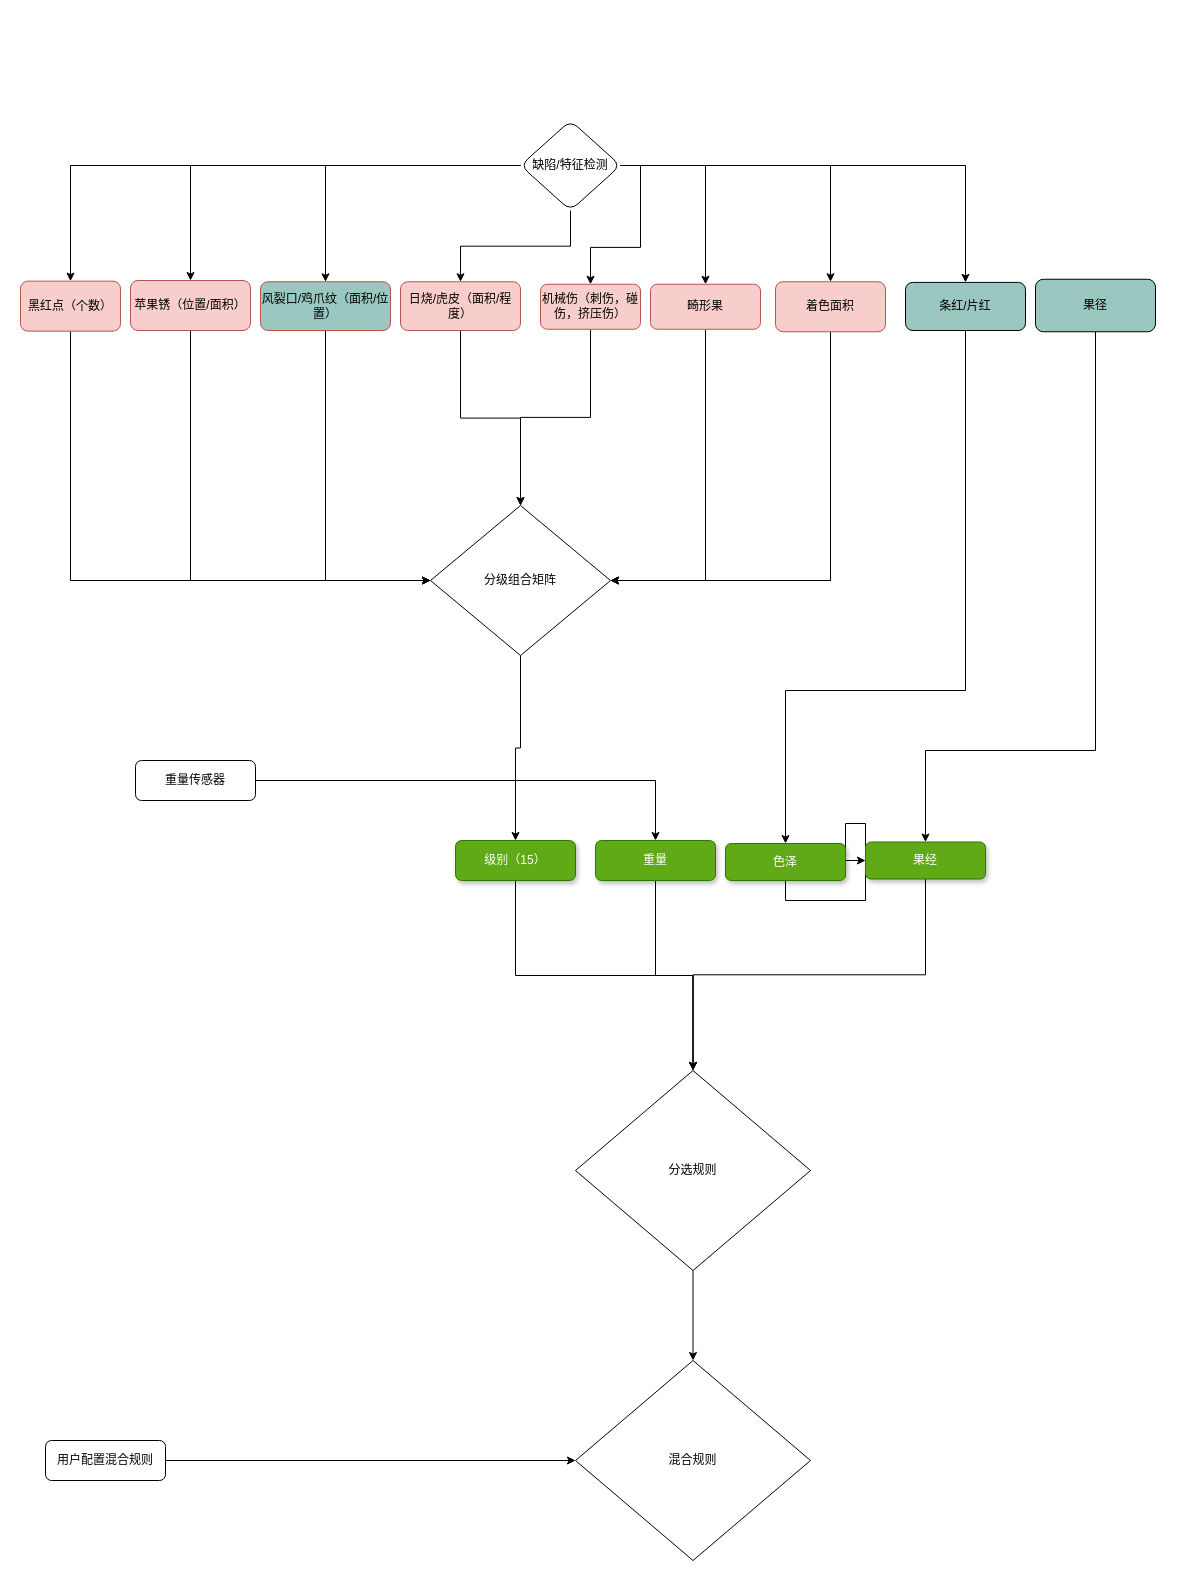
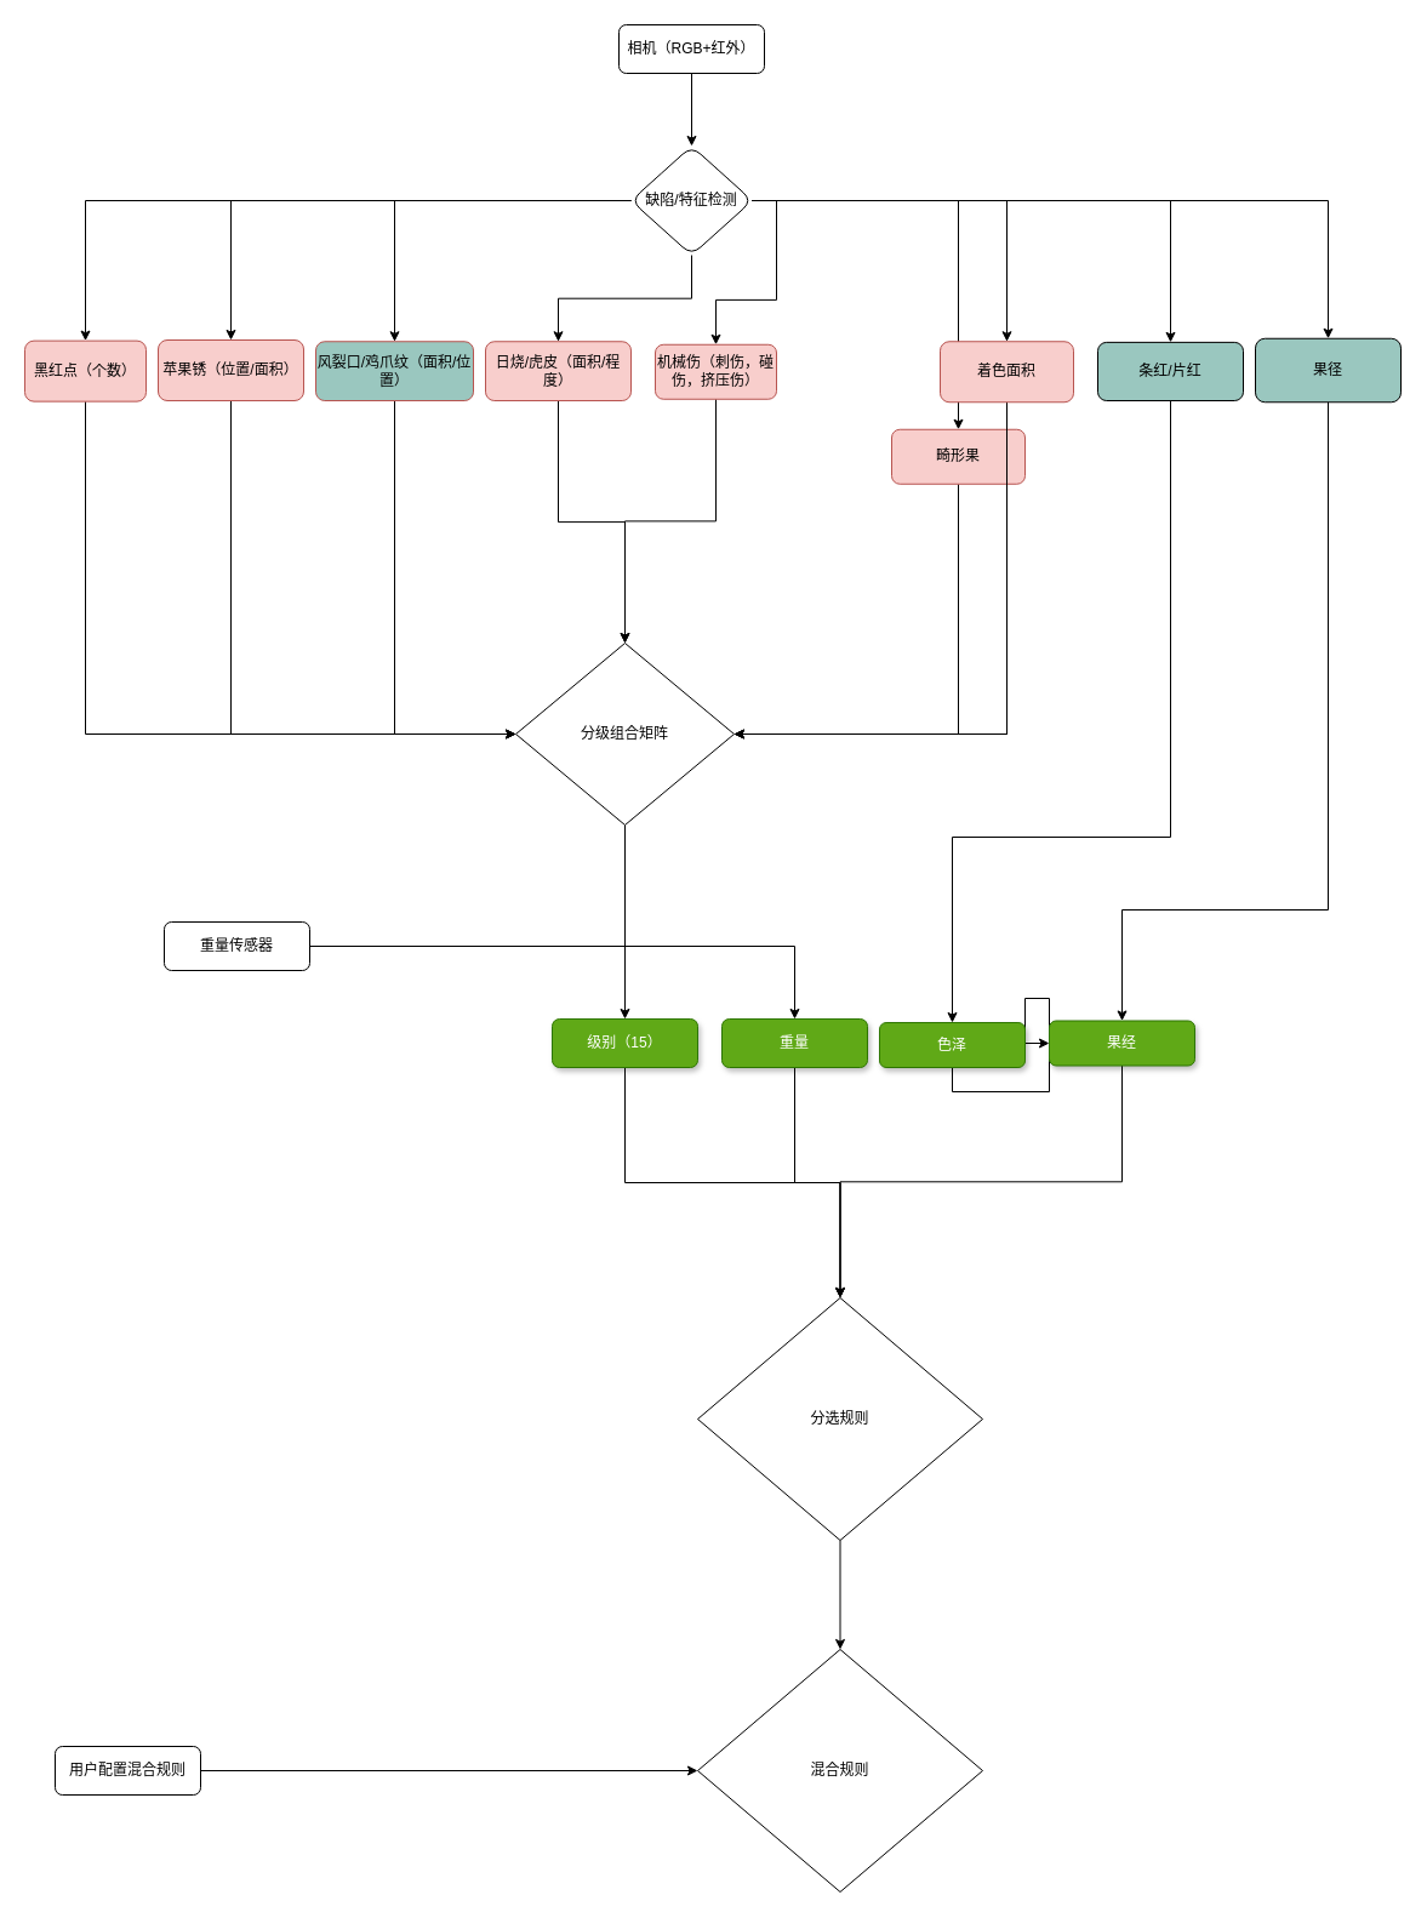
  <mxCell id="0" />
  <mxCell id="1" parent="0" />
+ <mxCell id="2" value="" style="edgeStyle=orthogonalEdgeStyle;rounded=0;orthogonalLoop=1;jettySize=auto;html=1;" edge="1" parent="1" source="3" target="13"><mxGeometry relative="1" as="geometry" /></mxCell>
+ <mxCell id="3" value="相机（RGB+红外）" style="rounded=1;whiteSpace=wrap;html=1;fontSize=12;glass=0;strokeWidth=1;shadow=0;" parent="1" vertex="1"><mxGeometry x="510" y="20" width="120" height="40" as="geometry" /></mxCell>
  <mxCell id="4" value="" style="edgeStyle=orthogonalEdgeStyle;rounded=0;orthogonalLoop=1;jettySize=auto;html=1;" edge="1" parent="1" source="13" target="15"><mxGeometry relative="1" as="geometry" /></mxCell>
  <mxCell id="5" value="" style="edgeStyle=orthogonalEdgeStyle;rounded=0;orthogonalLoop=1;jettySize=auto;html=1;exitX=0;exitY=0.5;exitDx=0;exitDy=0;" edge="1" parent="1" source="13" target="17"><mxGeometry relative="1" as="geometry" /></mxCell>
  <mxCell id="6" style="edgeStyle=orthogonalEdgeStyle;rounded=0;orthogonalLoop=1;jettySize=auto;html=1;exitX=1;exitY=0.5;exitDx=0;exitDy=0;" edge="1" parent="1" source="13" target="23"><mxGeometry relative="1" as="geometry"><mxPoint x="740" y="320" as="targetPoint" /></mxGeometry></mxCell>
  <mxCell id="7" style="edgeStyle=orthogonalEdgeStyle;rounded=0;orthogonalLoop=1;jettySize=auto;html=1;exitX=1;exitY=0.5;exitDx=0;exitDy=0;entryX=0.5;entryY=0;entryDx=0;entryDy=0;" edge="1" parent="1" source="13" target="25"><mxGeometry relative="1" as="geometry"><mxPoint x="810" y="350" as="targetPoint" /></mxGeometry></mxCell>
  <mxCell id="8" style="edgeStyle=orthogonalEdgeStyle;rounded=0;orthogonalLoop=1;jettySize=auto;html=1;entryX=0.5;entryY=0;entryDx=0;entryDy=0;" edge="1" parent="1" source="13" target="28"><mxGeometry relative="1" as="geometry"><mxPoint x="650" y="350" as="targetPoint" /></mxGeometry></mxCell>
  <mxCell id="9" style="edgeStyle=orthogonalEdgeStyle;rounded=0;orthogonalLoop=1;jettySize=auto;html=1;exitX=1;exitY=0.5;exitDx=0;exitDy=0;" edge="1" parent="1" source="13" target="34"><mxGeometry relative="1" as="geometry" /></mxCell>
+ <mxCell id="10" style="edgeStyle=orthogonalEdgeStyle;rounded=0;orthogonalLoop=1;jettySize=auto;html=1;" edge="1" parent="1" source="13" target="31"><mxGeometry relative="1" as="geometry" /></mxCell>
  <mxCell id="11" style="edgeStyle=orthogonalEdgeStyle;rounded=0;orthogonalLoop=1;jettySize=auto;html=1;exitX=0.5;exitY=1;exitDx=0;exitDy=0;" edge="1" parent="1" source="13" target="21"><mxGeometry relative="1" as="geometry" /></mxCell>
  <mxCell id="12" style="edgeStyle=orthogonalEdgeStyle;rounded=0;orthogonalLoop=1;jettySize=auto;html=1;exitX=0;exitY=0.5;exitDx=0;exitDy=0;" edge="1" parent="1" source="13" target="19"><mxGeometry relative="1" as="geometry" /></mxCell>
  <mxCell id="13" value="缺陷/特征检测" style="rhombus;whiteSpace=wrap;html=1;rounded=1;shadow=0;strokeWidth=1;glass=0;" vertex="1" parent="1"><mxGeometry x="520" y="120" width="100" height="90" as="geometry" /></mxCell>
  <mxCell id="14" style="edgeStyle=orthogonalEdgeStyle;rounded=0;orthogonalLoop=1;jettySize=auto;html=1;entryX=0;entryY=0.5;entryDx=0;entryDy=0;exitX=0.5;exitY=1;exitDx=0;exitDy=0;" edge="1" parent="1" source="15" target="33"><mxGeometry relative="1" as="geometry" /></mxCell>
  <mxCell id="15" value="黑红点（个数）" style="whiteSpace=wrap;html=1;rounded=1;shadow=0;strokeWidth=1;glass=0;fillColor=#f8cecc;strokeColor=#b85450;" vertex="1" parent="1"><mxGeometry x="20" y="280.63" width="100" height="50" as="geometry" /></mxCell>
  <mxCell id="16" style="edgeStyle=orthogonalEdgeStyle;rounded=0;orthogonalLoop=1;jettySize=auto;html=1;entryX=0;entryY=0.5;entryDx=0;entryDy=0;exitX=0.5;exitY=1;exitDx=0;exitDy=0;" edge="1" parent="1" source="17" target="33"><mxGeometry relative="1" as="geometry" /></mxCell>
  <mxCell id="17" value="苹果锈（位置/面积）" style="whiteSpace=wrap;html=1;rounded=1;shadow=0;strokeWidth=1;glass=0;fillColor=#f8cecc;strokeColor=#b85450;" vertex="1" parent="1"><mxGeometry x="130" y="280" width="120" height="50" as="geometry" /></mxCell>
  <mxCell id="18" style="edgeStyle=orthogonalEdgeStyle;rounded=0;orthogonalLoop=1;jettySize=auto;html=1;exitX=0.5;exitY=1;exitDx=0;exitDy=0;entryX=0;entryY=0.5;entryDx=0;entryDy=0;" edge="1" parent="1" source="19" target="33"><mxGeometry relative="1" as="geometry" /></mxCell>
  <mxCell id="19" value="风裂口/鸡爪纹（面积/位置）" style="whiteSpace=wrap;html=1;rounded=1;shadow=0;strokeWidth=1;glass=0;fillColor=#9ac7bf;strokeColor=#b85450;" vertex="1" parent="1"><mxGeometry x="260" y="281.25" width="130" height="48.75" as="geometry" /></mxCell>
  <mxCell id="20" style="edgeStyle=orthogonalEdgeStyle;rounded=0;orthogonalLoop=1;jettySize=auto;html=1;exitX=0.5;exitY=1;exitDx=0;exitDy=0;" edge="1" parent="1" source="21" target="33"><mxGeometry relative="1" as="geometry" /></mxCell>
  <mxCell id="21" value="日烧/虎皮（面积/程度）" style="whiteSpace=wrap;html=1;rounded=1;shadow=0;strokeWidth=1;glass=0;fillColor=#f8cecc;strokeColor=#b85450;" vertex="1" parent="1"><mxGeometry x="400" y="281.25" width="120" height="48.75" as="geometry" /></mxCell>
  <mxCell id="22" style="edgeStyle=orthogonalEdgeStyle;rounded=0;orthogonalLoop=1;jettySize=auto;html=1;exitX=0.5;exitY=1;exitDx=0;exitDy=0;entryX=0.5;entryY=0;entryDx=0;entryDy=0;" edge="1" parent="1" source="23" target="33"><mxGeometry relative="1" as="geometry"><mxPoint x="505" y="500" as="targetPoint" /></mxGeometry></mxCell>
  <mxCell id="23" value="机械伤（刺伤，碰伤，挤压伤）" style="whiteSpace=wrap;html=1;rounded=1;shadow=0;strokeWidth=1;glass=0;fillColor=#f8cecc;strokeColor=#b85450;" vertex="1" parent="1"><mxGeometry x="540" y="283.75" width="100" height="45" as="geometry" /></mxCell>
  <mxCell id="24" style="edgeStyle=orthogonalEdgeStyle;rounded=0;orthogonalLoop=1;jettySize=auto;html=1;entryX=1;entryY=0.5;entryDx=0;entryDy=0;exitX=0.5;exitY=1;exitDx=0;exitDy=0;" edge="1" parent="1" source="25" target="33"><mxGeometry relative="1" as="geometry" /></mxCell>
- <mxCell id="25" value="畸形果" style="whiteSpace=wrap;html=1;rounded=1;shadow=0;strokeWidth=1;glass=0;fillColor=#f8cecc;strokeColor=#b85450;" vertex="1" parent="1"><mxGeometry x="650" y="283.75" width="110" height="45" as="geometry" /></mxCell>
+ <mxCell id="25" value="畸形果" style="whiteSpace=wrap;html=1;rounded=1;shadow=0;strokeWidth=1;glass=0;fillColor=#f8cecc;strokeColor=#b85450;" vertex="1" parent="1"><mxGeometry x="735" y="353.75" width="110" height="45" as="geometry" /></mxCell>
  <mxCell id="26" style="edgeStyle=orthogonalEdgeStyle;rounded=0;orthogonalLoop=1;jettySize=auto;html=1;exitX=0.5;exitY=1;exitDx=0;exitDy=0;entryX=1;entryY=0.5;entryDx=0;entryDy=0;" edge="1" parent="1" source="34" target="33"><mxGeometry relative="1" as="geometry" /></mxCell>
  <mxCell id="27" style="edgeStyle=orthogonalEdgeStyle;rounded=0;orthogonalLoop=1;jettySize=auto;html=1;exitX=0.5;exitY=1;exitDx=0;exitDy=0;" edge="1" parent="1" source="28" target="42"><mxGeometry relative="1" as="geometry"><Array as="points"><mxPoint x="965" y="690" /><mxPoint x="785" y="690" /></Array></mxGeometry></mxCell>
  <mxCell id="28" value="条红/片红" style="whiteSpace=wrap;html=1;rounded=1;shadow=0;strokeWidth=1;glass=0;fillColor=#9AC7BF;" vertex="1" parent="1"><mxGeometry x="905" y="281.88" width="120" height="48.12" as="geometry" /></mxCell>
  <mxCell id="29" style="edgeStyle=orthogonalEdgeStyle;rounded=0;orthogonalLoop=1;jettySize=auto;html=1;exitX=0.5;exitY=1;exitDx=0;exitDy=0;entryX=1;entryY=0.5;entryDx=0;entryDy=0;" edge="1" parent="1" source="34" target="33"><mxGeometry relative="1" as="geometry" /></mxCell>
  <mxCell id="30" style="edgeStyle=orthogonalEdgeStyle;rounded=0;orthogonalLoop=1;jettySize=auto;html=1;exitX=0.5;exitY=1;exitDx=0;exitDy=0;" edge="1" parent="1" source="31" target="46"><mxGeometry relative="1" as="geometry"><Array as="points"><mxPoint x="1095" y="750" /><mxPoint x="925" y="750" /></Array></mxGeometry></mxCell>
  <mxCell id="31" value="果径" style="whiteSpace=wrap;html=1;rounded=1;shadow=0;strokeWidth=1;glass=0;fillColor=#9AC7BF;" vertex="1" parent="1"><mxGeometry x="1035" y="278.75" width="120" height="52.5" as="geometry" /></mxCell>
  <mxCell id="32" value="" style="edgeStyle=orthogonalEdgeStyle;rounded=0;orthogonalLoop=1;jettySize=auto;html=1;" edge="1" parent="1" source="33" target="40"><mxGeometry relative="1" as="geometry" /></mxCell>
- <mxCell id="33" value="分级组合矩阵" style="rhombus;whiteSpace=wrap;html=1;" vertex="1" parent="1"><mxGeometry x="430" y="505" width="180" height="150" as="geometry" /></mxCell>
+ <mxCell id="33" value="分级组合矩阵" style="rhombus;whiteSpace=wrap;html=1;" vertex="1" parent="1"><mxGeometry x="425" y="530" width="180" height="150" as="geometry" /></mxCell>
  <mxCell id="34" value="着色面积" style="whiteSpace=wrap;html=1;rounded=1;shadow=0;strokeWidth=1;glass=0;fillColor=#f8cecc;strokeColor=#b85450;" vertex="1" parent="1"><mxGeometry x="775" y="281.25" width="110" height="50" as="geometry" /></mxCell>
  <mxCell id="35" style="edgeStyle=orthogonalEdgeStyle;rounded=0;orthogonalLoop=1;jettySize=auto;html=1;entryX=0.5;entryY=0;entryDx=0;entryDy=0;" edge="1" parent="1" source="36" target="38"><mxGeometry relative="1" as="geometry"><mxPoint x="455" y="710" as="targetPoint" /></mxGeometry></mxCell>
  <mxCell id="36" value="重量传感器" style="rounded=1;whiteSpace=wrap;html=1;fontSize=12;glass=0;strokeWidth=1;shadow=0;" vertex="1" parent="1"><mxGeometry x="135" y="760" width="120" height="40" as="geometry" /></mxCell>
  <mxCell id="37" style="edgeStyle=orthogonalEdgeStyle;rounded=0;orthogonalLoop=1;jettySize=auto;html=1;exitX=0.5;exitY=1;exitDx=0;exitDy=0;entryX=0.5;entryY=0;entryDx=0;entryDy=0;" edge="1" parent="1" source="38" target="44"><mxGeometry relative="1" as="geometry"><mxPoint x="675" y="1040" as="targetPoint" /></mxGeometry></mxCell>
  <mxCell id="38" value="重量" style="rounded=1;whiteSpace=wrap;html=1;fontSize=12;glass=0;strokeWidth=1;shadow=1;sketch=0;fillColor=#60a917;strokeColor=#2D7600;fontColor=#ffffff;" vertex="1" parent="1"><mxGeometry x="595" y="840" width="120" height="40" as="geometry" /></mxCell>
  <mxCell id="39" style="edgeStyle=orthogonalEdgeStyle;rounded=0;orthogonalLoop=1;jettySize=auto;html=1;exitX=0.5;exitY=1;exitDx=0;exitDy=0;" edge="1" parent="1" source="40" target="44"><mxGeometry relative="1" as="geometry" /></mxCell>
  <mxCell id="40" value="级别（15）" style="whiteSpace=wrap;html=1;rounded=1;glass=0;shadow=1;sketch=0;fillColor=#60a917;strokeColor=#2D7600;fontColor=#ffffff;" vertex="1" parent="1"><mxGeometry x="455" y="840" width="120" height="40" as="geometry" /></mxCell>
  <mxCell id="41" style="edgeStyle=orthogonalEdgeStyle;rounded=0;orthogonalLoop=1;jettySize=auto;html=1;exitX=0.5;exitY=1;exitDx=0;exitDy=0;" edge="1" parent="1" source="42" target="46"><mxGeometry relative="1" as="geometry" /></mxCell>
  <mxCell id="42" value="色泽" style="whiteSpace=wrap;html=1;rounded=1;shadow=1;strokeWidth=1;glass=0;sketch=0;fillColor=#60a917;strokeColor=#2D7600;fontColor=#ffffff;" vertex="1" parent="1"><mxGeometry x="725" y="843" width="120" height="37" as="geometry" /></mxCell>
  <mxCell id="43" style="edgeStyle=orthogonalEdgeStyle;rounded=0;orthogonalLoop=1;jettySize=auto;html=1;" edge="1" parent="1" source="44" target="49"><mxGeometry relative="1" as="geometry" /></mxCell>
  <mxCell id="44" value="分选规则" style="rhombus;whiteSpace=wrap;html=1;" vertex="1" parent="1"><mxGeometry x="575" y="1070" width="235" height="200" as="geometry" /></mxCell>
  <mxCell id="45" style="edgeStyle=orthogonalEdgeStyle;rounded=0;orthogonalLoop=1;jettySize=auto;html=1;exitX=0.5;exitY=1;exitDx=0;exitDy=0;entryX=0.5;entryY=0;entryDx=0;entryDy=0;" edge="1" parent="1" source="46" target="44"><mxGeometry relative="1" as="geometry" /></mxCell>
  <mxCell id="46" value="果经" style="whiteSpace=wrap;html=1;rounded=1;shadow=1;strokeWidth=1;glass=0;sketch=0;fillColor=#60a917;strokeColor=#2D7600;fontColor=#ffffff;" vertex="1" parent="1"><mxGeometry x="865" y="841.5" width="120" height="37" as="geometry" /></mxCell>
  <mxCell id="47" style="edgeStyle=orthogonalEdgeStyle;rounded=0;orthogonalLoop=1;jettySize=auto;html=1;" edge="1" parent="1" source="48" target="49"><mxGeometry relative="1" as="geometry"><mxPoint x="565" y="1410" as="targetPoint" /></mxGeometry></mxCell>
  <mxCell id="48" value="用户配置混合规则" style="rounded=1;whiteSpace=wrap;html=1;fontSize=12;glass=0;strokeWidth=1;shadow=0;" vertex="1" parent="1"><mxGeometry x="45" y="1440" width="120" height="40" as="geometry" /></mxCell>
  <mxCell id="49" value="混合规则" style="rhombus;whiteSpace=wrap;html=1;" vertex="1" parent="1"><mxGeometry x="575" y="1360" width="235" height="200" as="geometry" /></mxCell>
